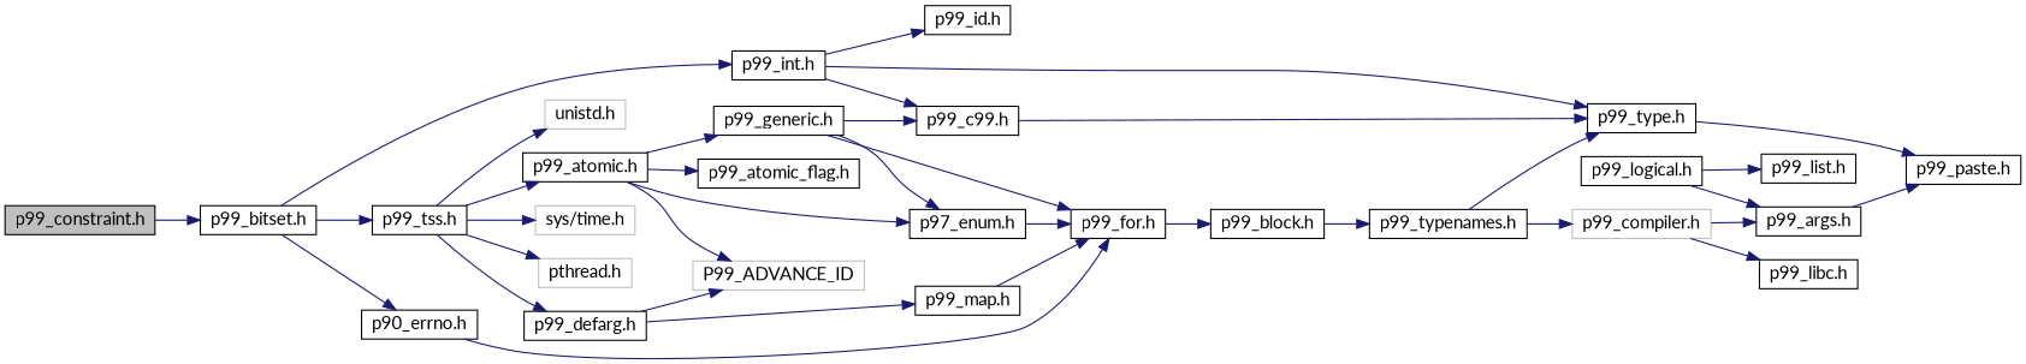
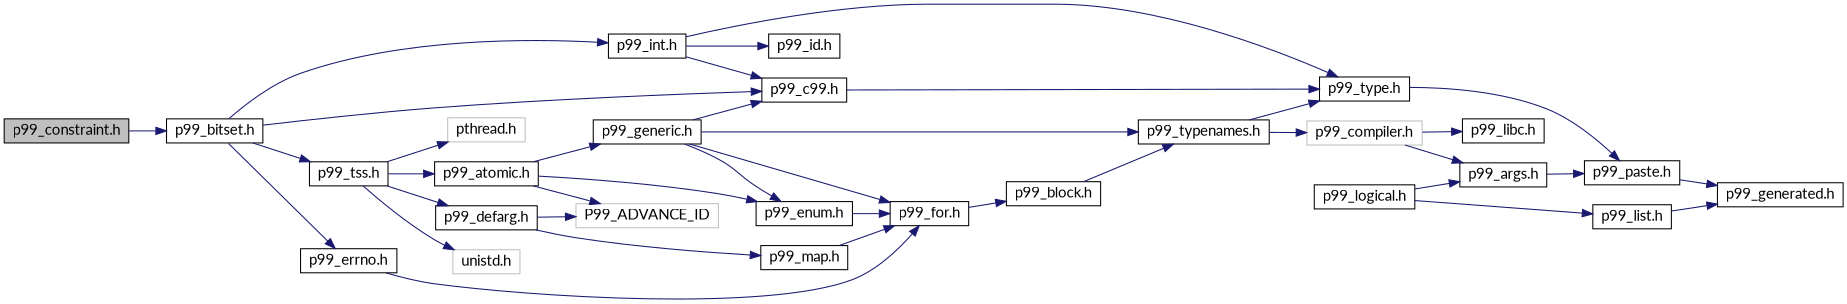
  digraph {
    fontname=Lato
    rankdir=LR
    node [color=black fillcolor=white fontname=Lato fontsize=14 shape=record style=filled]
    edge [color=midnightblue fontname=Lato fontsize=14 labelfontname=Helvetica labelfontsize=14 style=solid]
    n1 [fillcolor=grey75 fontcolor=black height=0.2 label="p99_constraint.h" width=0.4]
    n2 [height=0.2 label="p99_bitset.h" width=0.4]
    n3 [height=0.2 label="p99_tss.h" width=0.4]
    n4 [height=0.2 label="p99_int.h" width=0.4]
    n5 [height=0.2 label="p99_c99.h" width=0.4]
-   n6 [height=0.2 label="p90_errno.h" width=0.4]
+   n6 [height=0.2 label="p99_errno.h" width=0.4]
    n7 [color=grey75 height=0.2 label="unistd.h" width=0.4]
-   n8 [color=grey75 height=0.2 label="sys/time.h" width=0.4]
    n9 [color=grey75 height=0.2 label="pthread.h" width=0.4]
    n10 [height=0.2 label="p99_defarg.h" width=0.4]
    n11 [height=0.2 label="p99_atomic.h" width=0.4]
    n12 [height=0.2 label="p99_id.h" width=0.4]
    n13 [height=0.2 label="p99_type.h" width=0.4]
    n14 [height=0.2 label="p99_for.h" width=0.4]
    n15 [height=0.2 label="p99_map.h" width=0.4]
    n16 [color=grey75 height=0.2 label=P99_ADVANCE_ID width=0.4]
-   n17 [height=0.2 label="p97_enum.h" width=0.4]
+   n17 [height=0.2 label="p99_enum.h" width=0.4]
    n18 [height=0.2 label="p99_generic.h" width=0.4]
-   n19 [height=0.2 label="p99_atomic_flag.h" width=0.4]
    n20 [height=0.2 label="p99_block.h" width=0.4]
    n21 [height=0.2 label="p99_typenames.h" width=0.4]
    n22 [height=0.2 label="p99_paste.h" width=0.4]
    n23 [color=grey75 height=0.2 label="p99_compiler.h" width=0.4]
    n24 [height=0.2 label="p99_args.h" width=0.4]
    n25 [height=0.2 label="p99_libc.h" width=0.4]
+   n26 [height=0.2 label="p99_generated.h" width=0.4]
    n27 [height=0.2 label="p99_logical.h" width=0.4]
    n28 [height=0.2 label="p99_list.h" width=0.4]
    n1 -> n2
    n2 -> n3
    n2 -> n4
+   n2 -> n5
    n2 -> n6
    n3 -> n7
-   n3 -> n8
    n3 -> n9
    n3 -> n10
    n3 -> n11
    n4 -> n5
    n4 -> n12
    n4 -> n13
    n5 -> n13
    n6 -> n14
    n10 -> n15
    n10 -> n16
    n11 -> n16
    n11 -> n17
    n11 -> n18
-   n11 -> n19
    n13 -> n22
    n14 -> n20
    n15 -> n14
    n17 -> n14
    n18 -> n5
    n18 -> n14
    n18 -> n17
+   n18 -> n21
    n20 -> n21
    n21 -> n13
    n21 -> n23
+   n22 -> n26
    n23 -> n24
    n23 -> n25
    n24 -> n22
    n27 -> n24
    n27 -> n28
+   n28 -> n26
  }
